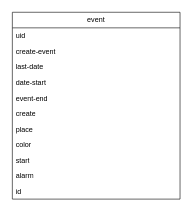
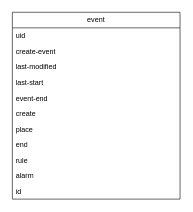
  <mxCell id="0" />
  <mxCell id="1" parent="0" />
  <mxCell id="2" value="event" style="swimlane;fontStyle=0;childLayout=stackLayout;horizontal=1;startSize=26;fillColor=none;horizontalStack=0;resizeParent=1;resizeParentMax=0;resizeLast=0;collapsible=1;marginBottom=0;whiteSpace=wrap;html=1;" parent="1" vertex="1"><mxGeometry x="20" y="20" width="280" height="312" as="geometry"><mxRectangle x="470" y="490" width="100" height="30" as="alternateBounds" /></mxGeometry></mxCell>
  <mxCell id="3" value="u&lt;span style=&quot;background-color: transparent; color: light-dark(rgb(0, 0, 0), rgb(255, 255, 255));&quot;&gt;id&lt;/span&gt;" style="text;strokeColor=none;fillColor=none;align=left;verticalAlign=top;spacingLeft=4;spacingRight=4;overflow=hidden;rotatable=0;points=[[0,0.5],[1,0.5]];portConstraint=eastwest;whiteSpace=wrap;html=1;" parent="2" vertex="1"><mxGeometry y="26" width="280" height="26" as="geometry" /></mxCell>
  <mxCell id="4" value="create-event&lt;div&gt;&lt;br&gt;&lt;/div&gt;" style="text;strokeColor=none;fillColor=none;align=left;verticalAlign=top;spacingLeft=4;spacingRight=4;overflow=hidden;rotatable=0;points=[[0,0.5],[1,0.5]];portConstraint=eastwest;whiteSpace=wrap;html=1;" vertex="1" parent="2"><mxGeometry y="52" width="280" height="26" as="geometry" /></mxCell>
- <mxCell id="5" value="last-date&lt;div&gt;&lt;br&gt;&lt;/div&gt;" style="text;strokeColor=none;fillColor=none;align=left;verticalAlign=top;spacingLeft=4;spacingRight=4;overflow=hidden;rotatable=0;points=[[0,0.5],[1,0.5]];portConstraint=eastwest;whiteSpace=wrap;html=1;" vertex="1" parent="2"><mxGeometry y="78" width="280" height="26" as="geometry" /></mxCell>
- <mxCell id="6" value="date-start" style="text;strokeColor=none;fillColor=none;align=left;verticalAlign=top;spacingLeft=4;spacingRight=4;overflow=hidden;rotatable=0;points=[[0,0.5],[1,0.5]];portConstraint=eastwest;whiteSpace=wrap;html=1;" vertex="1" parent="2"><mxGeometry y="104" width="280" height="26" as="geometry" /></mxCell>
+ <mxCell id="5" value="last-modified&lt;div&gt;&lt;br&gt;&lt;/div&gt;" style="text;strokeColor=none;fillColor=none;align=left;verticalAlign=top;spacingLeft=4;spacingRight=4;overflow=hidden;rotatable=0;points=[[0,0.5],[1,0.5]];portConstraint=eastwest;whiteSpace=wrap;html=1;" vertex="1" parent="2"><mxGeometry y="78" width="280" height="26" as="geometry" /></mxCell>
+ <mxCell id="6" value="last-start" style="text;strokeColor=none;fillColor=none;align=left;verticalAlign=top;spacingLeft=4;spacingRight=4;overflow=hidden;rotatable=0;points=[[0,0.5],[1,0.5]];portConstraint=eastwest;whiteSpace=wrap;html=1;" vertex="1" parent="2"><mxGeometry y="104" width="280" height="26" as="geometry" /></mxCell>
  <mxCell id="7" value="event-end&lt;div&gt;&lt;br&gt;&lt;/div&gt;" style="text;strokeColor=none;fillColor=none;align=left;verticalAlign=top;spacingLeft=4;spacingRight=4;overflow=hidden;rotatable=0;points=[[0,0.5],[1,0.5]];portConstraint=eastwest;whiteSpace=wrap;html=1;" vertex="1" parent="2"><mxGeometry y="130" width="280" height="26" as="geometry" /></mxCell>
  <mxCell id="8" value="create" style="text;strokeColor=none;fillColor=none;align=left;verticalAlign=top;spacingLeft=4;spacingRight=4;overflow=hidden;rotatable=0;points=[[0,0.5],[1,0.5]];portConstraint=eastwest;whiteSpace=wrap;html=1;" vertex="1" parent="2"><mxGeometry y="156" width="280" height="26" as="geometry" /></mxCell>
  <mxCell id="9" value="place" style="text;strokeColor=none;fillColor=none;align=left;verticalAlign=top;spacingLeft=4;spacingRight=4;overflow=hidden;rotatable=0;points=[[0,0.5],[1,0.5]];portConstraint=eastwest;whiteSpace=wrap;html=1;" vertex="1" parent="2"><mxGeometry y="182" width="280" height="26" as="geometry" /></mxCell>
- <mxCell id="10" value="color" style="text;strokeColor=none;fillColor=none;align=left;verticalAlign=top;spacingLeft=4;spacingRight=4;overflow=hidden;rotatable=0;points=[[0,0.5],[1,0.5]];portConstraint=eastwest;whiteSpace=wrap;html=1;" vertex="1" parent="2"><mxGeometry y="208" width="280" height="26" as="geometry" /></mxCell>
- <mxCell id="11" value="start" style="text;strokeColor=none;fillColor=none;align=left;verticalAlign=top;spacingLeft=4;spacingRight=4;overflow=hidden;rotatable=0;points=[[0,0.5],[1,0.5]];portConstraint=eastwest;whiteSpace=wrap;html=1;" vertex="1" parent="2"><mxGeometry y="234" width="280" height="26" as="geometry" /></mxCell>
+ <mxCell id="10" value="end" style="text;strokeColor=none;fillColor=none;align=left;verticalAlign=top;spacingLeft=4;spacingRight=4;overflow=hidden;rotatable=0;points=[[0,0.5],[1,0.5]];portConstraint=eastwest;whiteSpace=wrap;html=1;" vertex="1" parent="2"><mxGeometry y="208" width="280" height="26" as="geometry" /></mxCell>
+ <mxCell id="11" value="rule" style="text;strokeColor=none;fillColor=none;align=left;verticalAlign=top;spacingLeft=4;spacingRight=4;overflow=hidden;rotatable=0;points=[[0,0.5],[1,0.5]];portConstraint=eastwest;whiteSpace=wrap;html=1;" vertex="1" parent="2"><mxGeometry y="234" width="280" height="26" as="geometry" /></mxCell>
  <mxCell id="12" value="alarm" style="text;strokeColor=none;fillColor=none;align=left;verticalAlign=top;spacingLeft=4;spacingRight=4;overflow=hidden;rotatable=0;points=[[0,0.5],[1,0.5]];portConstraint=eastwest;whiteSpace=wrap;html=1;" vertex="1" parent="2"><mxGeometry y="260" width="280" height="26" as="geometry" /></mxCell>
  <mxCell id="13" value="id" style="text;strokeColor=none;fillColor=none;align=left;verticalAlign=top;spacingLeft=4;spacingRight=4;overflow=hidden;rotatable=0;points=[[0,0.5],[1,0.5]];portConstraint=eastwest;whiteSpace=wrap;html=1;" vertex="1" parent="2"><mxGeometry y="286" width="280" height="26" as="geometry" /></mxCell>
